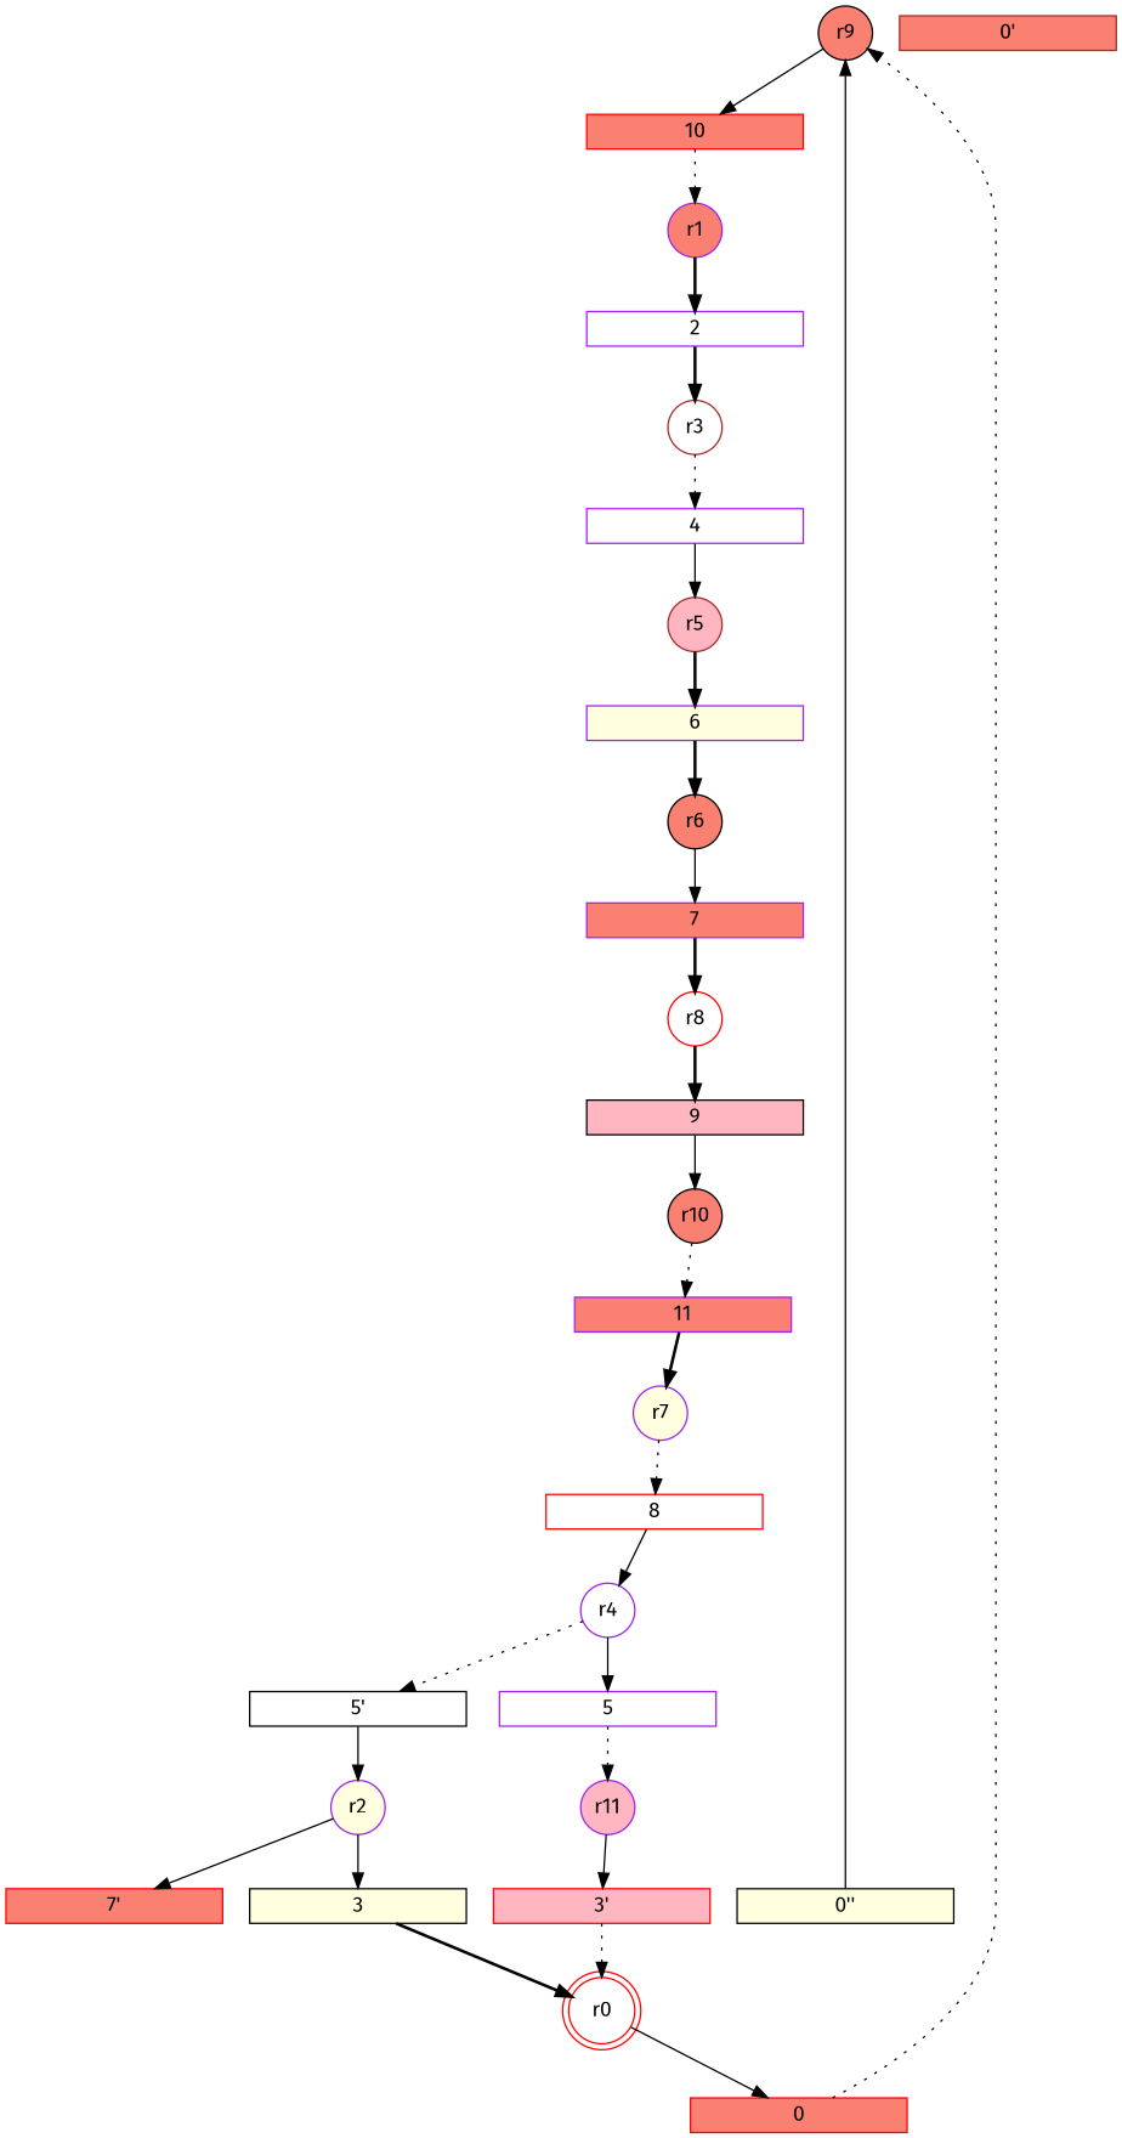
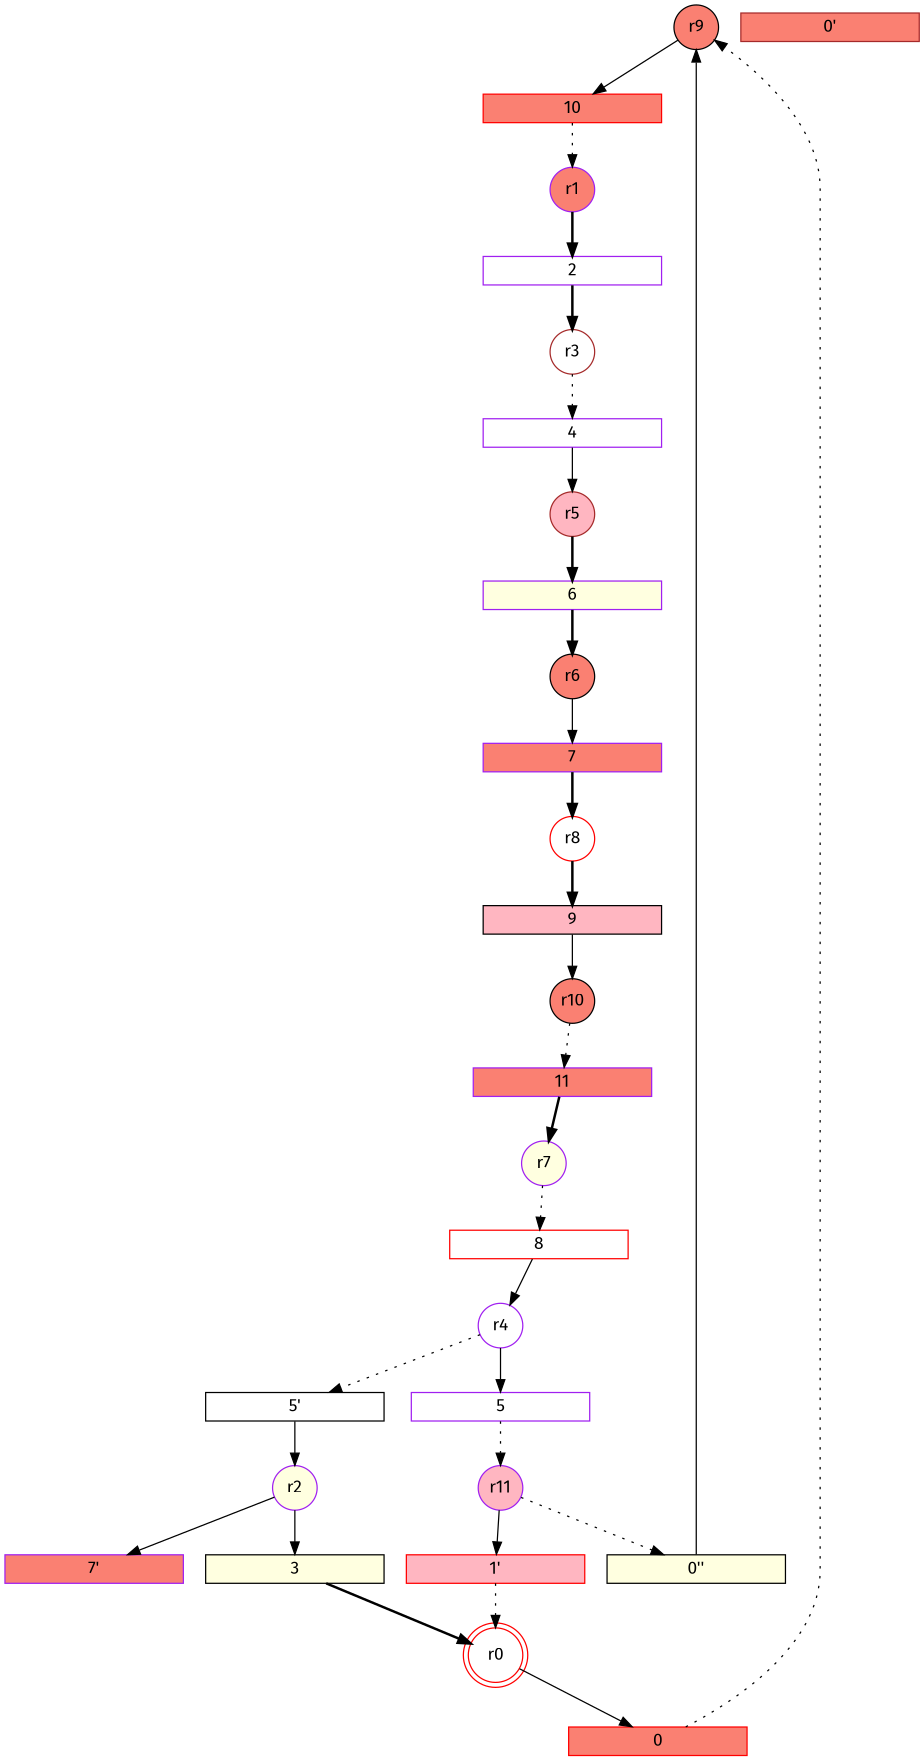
  digraph {
    fontname="Fira Sans"
    node [color=purple fillcolor=salmon fontname="Fira Sans" shape=rect style=filled forcelabels=false]
    edge [fontname="Fira Sans" style=solid]
    r9 [color=black fixedsize=2 shape=circle forcelabels=""]
    r1 [fixedsize=2 shape=circle forcelabels=""]
    r11 [fillcolor=lightpink fixedsize=2 shape=circle forcelabels=""]
    r3 [color=brown fillcolor=white fixedsize=2 shape=circle forcelabels=""]
    r4 [fillcolor=white fixedsize=2 shape=circle forcelabels=""]
    r5 [color=brown fillcolor=lightpink fixedsize=2 shape=circle forcelabels=""]
    r2 [fillcolor=lightyellow fixedsize=2 shape=circle forcelabels=""]
    r6 [color=black fixedsize=2 shape=circle forcelabels=""]
    r8 [color=red fillcolor=white fixedsize=2 shape=circle forcelabels=""]
    r7 [fillcolor=lightyellow fixedsize=2 shape=circle forcelabels=""]
    r10 [color=black fixedsize=2 shape=circle forcelabels=""]
    r0 [color=red fillcolor=white fixedsize=2 shape=doublecircle forcelabels=""]
-   n13 [color=red height=0.2 label="7'" width=2]
-   n14 [color=red fillcolor=lightpink height=0.2 label="3'" width=2]
+   n13 [height=0.2 label="7'" width=2]
+   n14 [color=red fillcolor=lightpink height=0.2 label="1'" width=2]
    n15 [color=black fillcolor=white height=0.2 label="5'" width=2]
    n16 [color=brown height=0.2 label="0'" width=2]
    n17 [color=black fillcolor=lightyellow height=0.2 label="0''" width=2]
    0 [color=red height=0.2 width=2]
    2 [fillcolor=white height=0.2 width=2]
    3 [color=black fillcolor=lightyellow height=0.2 width=2]
    4 [fillcolor=white height=0.2 width=2]
    5 [fillcolor=white height=0.2 width=2]
    6 [fillcolor=lightyellow height=0.2 width=2]
    7 [height=0.2 width=2]
    8 [color=red fillcolor=white height=0.2 width=2]
    9 [color=black fillcolor=lightpink height=0.2 width=2]
    10 [color=red height=0.2 width=2]
    11 [height=0.2 width=2]
    subgraph sub_1 {
      r9
      r1
      r11
      r3
      r4
      r5
      r2
      r6
      r8
      r7
      r10
    }
    subgraph sub_2 {
      r0
    }
    subgraph sub_3 {
      n13
      n14
      n15
      n16
      n17
      0
      2
      3
      4
      5
      6
      7
      8
      9
      10
      11
    }
    r9 -> 10
    r1 -> 2 [style=bold]
    r11 -> n14
+   r11 -> n17 [style=dotted]
    r3 -> 4 [style=dotted]
    r4 -> n15 [style=dotted]
    r4 -> 5
    r5 -> 6 [style=bold]
    r2 -> n13
    r2 -> 3
    r6 -> 7
    r8 -> 9 [style=bold]
    r7 -> 8 [style=dotted]
    r10 -> 11 [style=dotted]
    r0 -> 0
    n14 -> r0 [style=dotted]
    n15 -> r2
    n17 -> r9
    0 -> r9 [style=dotted]
    2 -> r3 [style=bold]
    3 -> r0 [style=bold]
    4 -> r5
    5 -> r11 [style=dotted]
    6 -> r6 [style=bold]
    7 -> r8 [style=bold]
    8 -> r4
    9 -> r10
    10 -> r1 [style=dotted]
    11 -> r7 [style=bold]
  }
